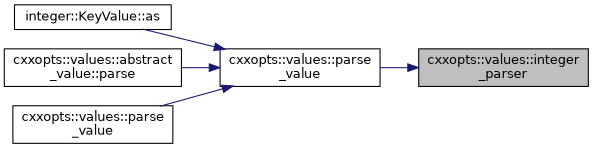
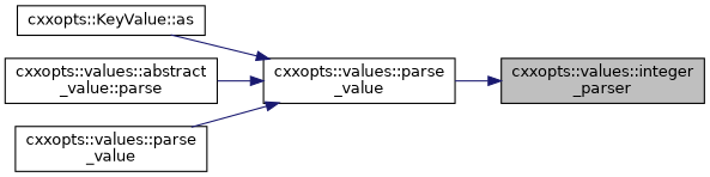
  digraph {
    rankdir=RL
    node [color=black fillcolor=white fontname=Helvetica fontsize=12 shape=record style=filled]
    edge [color=midnightblue dir=back fontname=Helvetica fontsize=12 labelfontname=Helvetica labelfontsize=12 style=solid]
    n1 [fillcolor=grey75 fontcolor=black height=0.2 label="cxxopts::values::integer\l_parser" width=0.4]
    n2 [height=0.2 label="cxxopts::values::parse\l_value" width=0.4]
-   n3 [height=0.2 label="integer::KeyValue::as" width=0.4]
+   n3 [height=0.2 label="cxxopts::KeyValue::as" width=0.4]
    n4 [height=0.2 label="cxxopts::values::abstract\l_value::parse" width=0.4]
    n5 [height=0.2 label="cxxopts::values::parse\l_value" width=0.4]
    n1 -> n2
    n2 -> n3
    n2 -> n4
    n2 -> n5
  }
